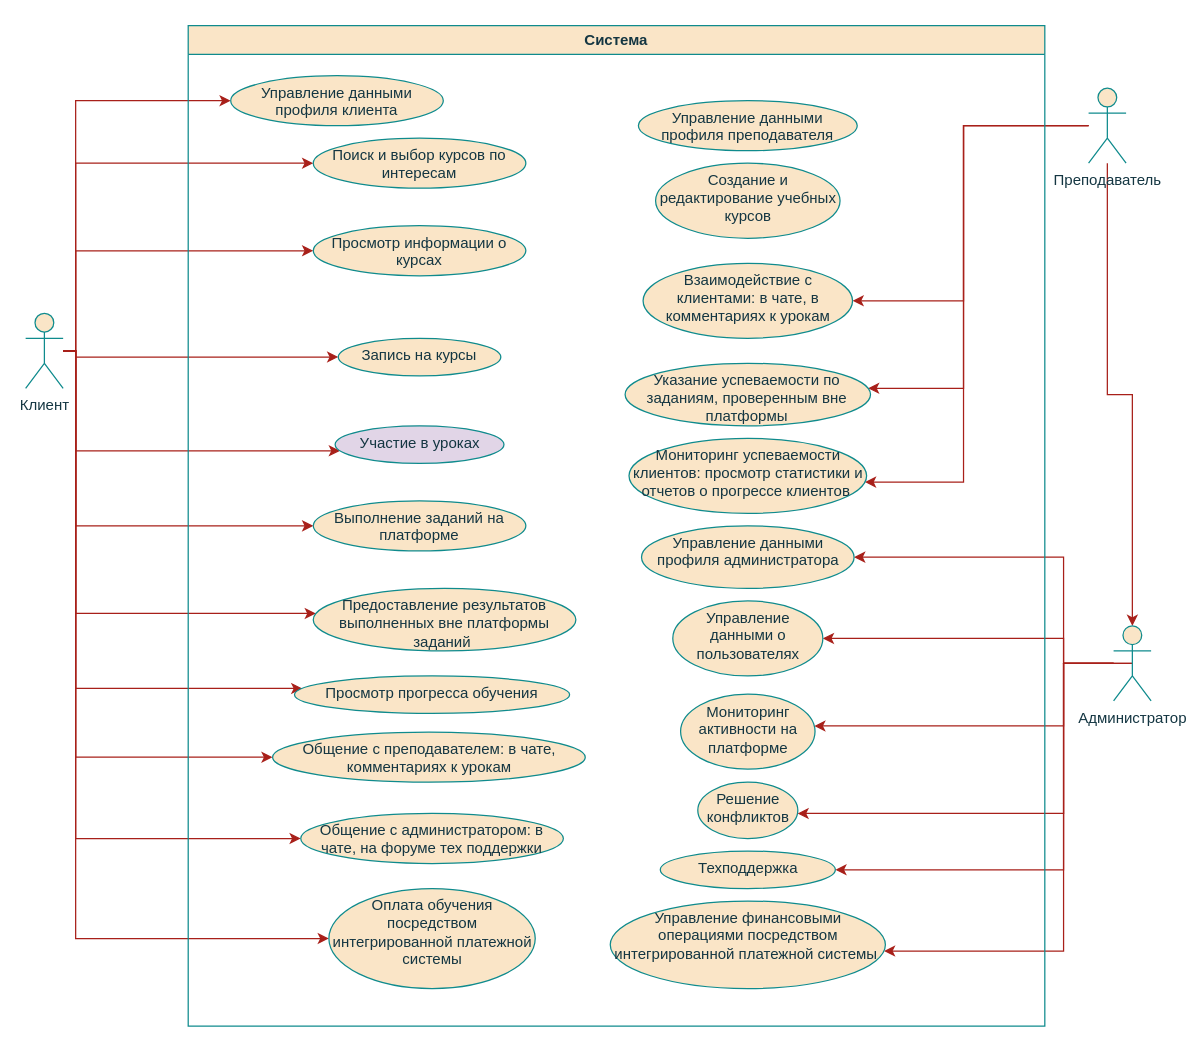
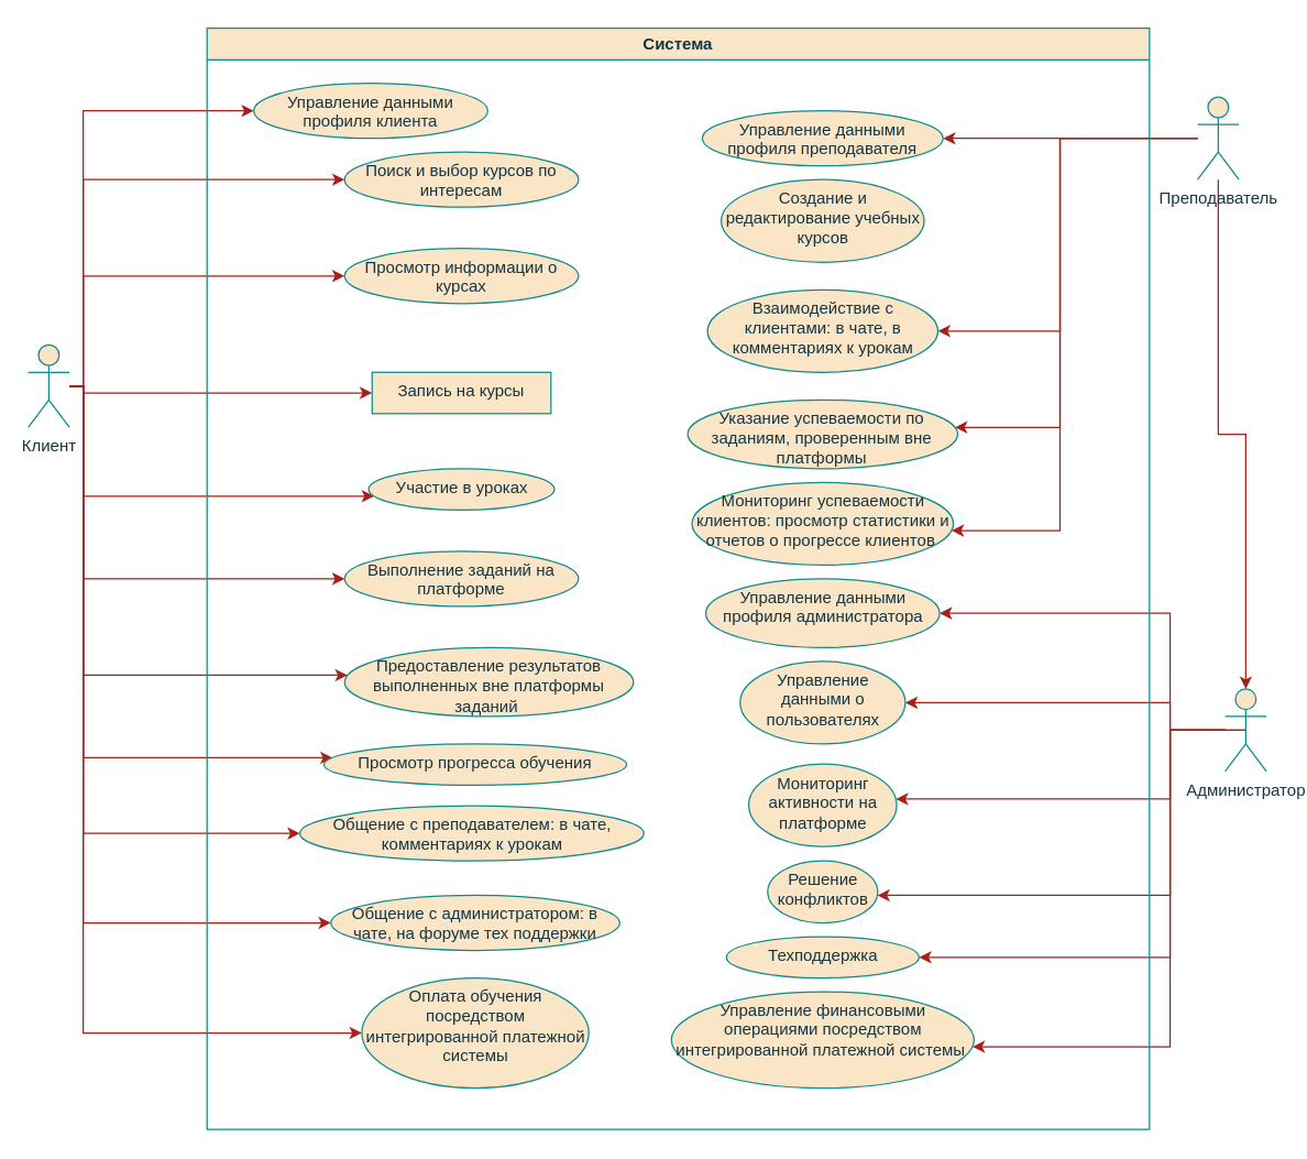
  <mxCell id="0" />
  <mxCell id="1" parent="0" />
+ <mxCell id="2" value="" style="edgeStyle=orthogonalEdgeStyle;rounded=0;orthogonalLoop=1;jettySize=auto;html=1;labelBackgroundColor=none;strokeColor=#A8201A;fontColor=default;" edge="1" parent="1" source="7" target="30"><mxGeometry relative="1" as="geometry" /></mxCell>
  <mxCell id="3" value="" style="edgeStyle=orthogonalEdgeStyle;rounded=0;orthogonalLoop=1;jettySize=auto;html=1;labelBackgroundColor=none;strokeColor=#A8201A;fontColor=default;" edge="1" parent="1" source="7" target="14"><mxGeometry relative="1" as="geometry" /></mxCell>
  <mxCell id="4" value="" style="edgeStyle=orthogonalEdgeStyle;rounded=0;orthogonalLoop=1;jettySize=auto;html=1;labelBackgroundColor=none;strokeColor=#A8201A;fontColor=default;" edge="1" parent="1" source="7" target="41"><mxGeometry relative="1" as="geometry"><Array as="points"><mxPoint x="770" y="100" /></Array></mxGeometry></mxCell>
  <mxCell id="5" value="" style="edgeStyle=orthogonalEdgeStyle;rounded=0;orthogonalLoop=1;jettySize=auto;html=1;labelBackgroundColor=none;strokeColor=#A8201A;fontColor=default;" edge="1" parent="1" source="7" target="42"><mxGeometry relative="1" as="geometry"><Array as="points"><mxPoint x="770" y="100" /><mxPoint x="770" y="310" /></Array></mxGeometry></mxCell>
  <mxCell id="6" value="" style="edgeStyle=orthogonalEdgeStyle;rounded=0;orthogonalLoop=1;jettySize=auto;html=1;labelBackgroundColor=none;strokeColor=#A8201A;fontColor=default;" edge="1" parent="1" source="7" target="43"><mxGeometry relative="1" as="geometry"><Array as="points"><mxPoint x="770" y="100" /><mxPoint x="770" y="385" /></Array></mxGeometry></mxCell>
  <mxCell id="7" value="Преподаватель" style="shape=umlActor;verticalLabelPosition=bottom;verticalAlign=top;html=1;outlineConnect=0;labelBackgroundColor=none;fillColor=#FAE5C7;strokeColor=#0F8B8D;fontColor=#143642;" vertex="1" parent="1"><mxGeometry x="870" y="70" width="30" height="60" as="geometry" /></mxCell>
  <mxCell id="8" style="edgeStyle=orthogonalEdgeStyle;rounded=0;orthogonalLoop=1;jettySize=auto;html=1;exitX=0.5;exitY=0.5;exitDx=0;exitDy=0;exitPerimeter=0;entryX=1;entryY=0.5;entryDx=0;entryDy=0;labelBackgroundColor=none;strokeColor=#A8201A;fontColor=default;" edge="1" parent="1" source="14" target="44"><mxGeometry relative="1" as="geometry"><Array as="points"><mxPoint x="850" y="530" /><mxPoint x="850" y="510" /></Array></mxGeometry></mxCell>
  <mxCell id="9" style="edgeStyle=orthogonalEdgeStyle;rounded=0;orthogonalLoop=1;jettySize=auto;html=1;exitX=0.5;exitY=0.5;exitDx=0;exitDy=0;exitPerimeter=0;entryX=1;entryY=0.5;entryDx=0;entryDy=0;labelBackgroundColor=none;strokeColor=#A8201A;fontColor=default;" edge="1" parent="1" source="14" target="29"><mxGeometry relative="1" as="geometry"><Array as="points"><mxPoint x="850" y="530" /><mxPoint x="850" y="445" /></Array></mxGeometry></mxCell>
  <mxCell id="10" value="" style="edgeStyle=orthogonalEdgeStyle;rounded=0;orthogonalLoop=1;jettySize=auto;html=1;labelBackgroundColor=none;strokeColor=#A8201A;fontColor=default;" edge="1" parent="1" source="14" target="45"><mxGeometry relative="1" as="geometry"><Array as="points"><mxPoint x="850" y="530" /><mxPoint x="850" y="580" /></Array></mxGeometry></mxCell>
  <mxCell id="11" value="" style="edgeStyle=orthogonalEdgeStyle;rounded=0;orthogonalLoop=1;jettySize=auto;html=1;labelBackgroundColor=none;strokeColor=#A8201A;fontColor=default;" edge="1" parent="1" source="14" target="46"><mxGeometry relative="1" as="geometry"><Array as="points"><mxPoint x="850" y="530" /><mxPoint x="850" y="650" /></Array></mxGeometry></mxCell>
  <mxCell id="12" value="" style="edgeStyle=orthogonalEdgeStyle;rounded=0;orthogonalLoop=1;jettySize=auto;html=1;labelBackgroundColor=none;strokeColor=#A8201A;fontColor=default;" edge="1" parent="1" source="14" target="47"><mxGeometry relative="1" as="geometry"><Array as="points"><mxPoint x="850" y="530" /><mxPoint x="850" y="695" /></Array></mxGeometry></mxCell>
  <mxCell id="13" value="" style="edgeStyle=orthogonalEdgeStyle;rounded=0;orthogonalLoop=1;jettySize=auto;html=1;labelBackgroundColor=none;strokeColor=#A8201A;fontColor=default;" edge="1" parent="1" source="14" target="49"><mxGeometry relative="1" as="geometry"><Array as="points"><mxPoint x="850" y="530" /><mxPoint x="850" y="760" /></Array></mxGeometry></mxCell>
  <mxCell id="14" value="Администратор" style="shape=umlActor;verticalLabelPosition=bottom;verticalAlign=top;html=1;outlineConnect=0;labelBackgroundColor=none;fillColor=#FAE5C7;strokeColor=#0F8B8D;fontColor=#143642;" vertex="1" parent="1"><mxGeometry x="890" y="500" width="30" height="60" as="geometry" /></mxCell>
  <mxCell id="15" value="" style="edgeStyle=orthogonalEdgeStyle;rounded=0;orthogonalLoop=1;jettySize=auto;html=1;labelBackgroundColor=none;strokeColor=#A8201A;fontColor=default;" edge="1" parent="1" source="26" target="28"><mxGeometry relative="1" as="geometry"><Array as="points"><mxPoint x="60" y="280" /><mxPoint x="60" y="80" /></Array></mxGeometry></mxCell>
  <mxCell id="16" value="" style="edgeStyle=orthogonalEdgeStyle;rounded=0;orthogonalLoop=1;jettySize=auto;html=1;labelBackgroundColor=none;strokeColor=#A8201A;fontColor=default;" edge="1" parent="1" source="26" target="31"><mxGeometry relative="1" as="geometry"><Array as="points"><mxPoint x="60" y="280" /><mxPoint x="60" y="130" /></Array></mxGeometry></mxCell>
  <mxCell id="17" value="" style="edgeStyle=orthogonalEdgeStyle;rounded=0;orthogonalLoop=1;jettySize=auto;html=1;labelBackgroundColor=none;strokeColor=#A8201A;fontColor=default;" edge="1" parent="1" source="26" target="32"><mxGeometry relative="1" as="geometry"><Array as="points"><mxPoint x="60" y="280" /><mxPoint x="60" y="200" /></Array></mxGeometry></mxCell>
  <mxCell id="18" value="" style="edgeStyle=orthogonalEdgeStyle;rounded=0;orthogonalLoop=1;jettySize=auto;html=1;entryX=0;entryY=0.5;entryDx=0;entryDy=0;labelBackgroundColor=none;strokeColor=#A8201A;fontColor=default;" edge="1" parent="1" target="33"><mxGeometry relative="1" as="geometry"><mxPoint x="60" y="280" as="sourcePoint" /><mxPoint x="195" y="350" as="targetPoint" /><Array as="points"><mxPoint x="60" y="285" /></Array></mxGeometry></mxCell>
  <mxCell id="19" value="" style="edgeStyle=orthogonalEdgeStyle;rounded=0;orthogonalLoop=1;jettySize=auto;html=1;labelBackgroundColor=none;strokeColor=#A8201A;fontColor=default;" edge="1" parent="1" source="26" target="34"><mxGeometry relative="1" as="geometry"><Array as="points"><mxPoint x="60" y="280" /><mxPoint x="60" y="360" /></Array></mxGeometry></mxCell>
  <mxCell id="20" value="" style="edgeStyle=orthogonalEdgeStyle;rounded=0;orthogonalLoop=1;jettySize=auto;html=1;labelBackgroundColor=none;strokeColor=#A8201A;fontColor=default;" edge="1" parent="1" source="26" target="35"><mxGeometry relative="1" as="geometry"><Array as="points"><mxPoint x="60" y="280" /><mxPoint x="60" y="420" /></Array></mxGeometry></mxCell>
  <mxCell id="21" value="" style="edgeStyle=orthogonalEdgeStyle;rounded=0;orthogonalLoop=1;jettySize=auto;html=1;labelBackgroundColor=none;strokeColor=#A8201A;fontColor=default;" edge="1" parent="1" source="26" target="36"><mxGeometry relative="1" as="geometry"><Array as="points"><mxPoint x="60" y="280" /><mxPoint x="60" y="490" /></Array></mxGeometry></mxCell>
  <mxCell id="22" value="" style="edgeStyle=orthogonalEdgeStyle;rounded=0;orthogonalLoop=1;jettySize=auto;html=1;labelBackgroundColor=none;strokeColor=#A8201A;fontColor=default;" edge="1" parent="1" source="26" target="37"><mxGeometry relative="1" as="geometry"><Array as="points"><mxPoint x="60" y="280" /><mxPoint x="60" y="550" /></Array></mxGeometry></mxCell>
  <mxCell id="23" value="" style="edgeStyle=orthogonalEdgeStyle;rounded=0;orthogonalLoop=1;jettySize=auto;html=1;labelBackgroundColor=none;strokeColor=#A8201A;fontColor=default;" edge="1" parent="1" source="26" target="38"><mxGeometry relative="1" as="geometry"><Array as="points"><mxPoint x="60" y="280" /><mxPoint x="60" y="605" /></Array></mxGeometry></mxCell>
  <mxCell id="24" value="" style="edgeStyle=orthogonalEdgeStyle;rounded=0;orthogonalLoop=1;jettySize=auto;html=1;labelBackgroundColor=none;strokeColor=#A8201A;fontColor=default;" edge="1" parent="1" source="26" target="39"><mxGeometry relative="1" as="geometry"><Array as="points"><mxPoint x="60" y="280" /><mxPoint x="60" y="670" /></Array></mxGeometry></mxCell>
  <mxCell id="25" value="" style="edgeStyle=orthogonalEdgeStyle;rounded=0;orthogonalLoop=1;jettySize=auto;html=1;labelBackgroundColor=none;strokeColor=#A8201A;fontColor=default;" edge="1" parent="1" source="26" target="48"><mxGeometry relative="1" as="geometry"><Array as="points"><mxPoint x="60" y="280" /><mxPoint x="60" y="750" /></Array></mxGeometry></mxCell>
  <mxCell id="26" value="Клиент" style="shape=umlActor;verticalLabelPosition=bottom;verticalAlign=top;html=1;outlineConnect=0;labelBackgroundColor=none;fillColor=#FAE5C7;strokeColor=#0F8B8D;fontColor=#143642;" vertex="1" parent="1"><mxGeometry x="20" y="250" width="30" height="60" as="geometry" /></mxCell>
  <mxCell id="27" value="Система" style="swimlane;whiteSpace=wrap;html=1;fillColor=#FAE5C7;strokeColor=#0F8B8D;labelBackgroundColor=none;fontColor=#143642;" vertex="1" parent="1"><mxGeometry x="150" y="20" width="685" height="800" as="geometry" /></mxCell>
  <mxCell id="28" value="Управление данными профиля клиента" style="ellipse;whiteSpace=wrap;html=1;verticalAlign=top;labelBackgroundColor=none;fillColor=#FAE5C7;strokeColor=#0F8B8D;fontColor=#143642;" vertex="1" parent="27"><mxGeometry x="34" y="40" width="170" height="40" as="geometry" /></mxCell>
  <mxCell id="29" value="Управление данными профиля администратора" style="ellipse;whiteSpace=wrap;html=1;verticalAlign=top;labelBackgroundColor=none;fillColor=#FAE5C7;strokeColor=#0F8B8D;fontColor=#143642;" vertex="1" parent="27"><mxGeometry x="362.5" y="400" width="170" height="50" as="geometry" /></mxCell>
  <mxCell id="30" value="Управление данными профиля преподавателя" style="ellipse;whiteSpace=wrap;html=1;verticalAlign=top;labelBackgroundColor=none;fillColor=#FAE5C7;strokeColor=#0F8B8D;fontColor=#143642;" vertex="1" parent="27"><mxGeometry x="360" y="60" width="175" height="40" as="geometry" /></mxCell>
  <mxCell id="31" value="Поиск и выбор курсов по интересам" style="ellipse;whiteSpace=wrap;html=1;verticalAlign=top;labelBackgroundColor=none;fillColor=#FAE5C7;strokeColor=#0F8B8D;fontColor=#143642;" vertex="1" parent="27"><mxGeometry x="100" y="90" width="170" height="40" as="geometry" /></mxCell>
  <mxCell id="32" value="Просмотр информации о курсах" style="ellipse;whiteSpace=wrap;html=1;verticalAlign=top;labelBackgroundColor=none;fillColor=#FAE5C7;strokeColor=#0F8B8D;fontColor=#143642;" vertex="1" parent="27"><mxGeometry x="100" y="160" width="170" height="40" as="geometry" /></mxCell>
- <mxCell id="33" value="Запись на курсы" style="ellipse;whiteSpace=wrap;html=1;verticalAlign=top;labelBackgroundColor=none;fillColor=#FAE5C7;strokeColor=#0F8B8D;fontColor=#143642;" vertex="1" parent="27"><mxGeometry x="120" y="250" width="130" height="30" as="geometry" /></mxCell>
- <mxCell id="34" value="Участие в уроках" style="ellipse;whiteSpace=wrap;html=1;verticalAlign=top;labelBackgroundColor=none;fillColor=#e1d5e7;strokeColor=#0F8B8D;fontColor=#143642;" vertex="1" parent="27"><mxGeometry x="117.5" y="320" width="135" height="30" as="geometry" /></mxCell>
+ <mxCell id="33" value="Запись на курсы" style="whiteSpace=wrap;html=1;verticalAlign=top;labelBackgroundColor=none;fillColor=#FAE5C7;strokeColor=#0F8B8D;fontColor=#143642;rounded=0;" vertex="1" parent="27"><mxGeometry x="120" y="250" width="130" height="30" as="geometry" /></mxCell>
+ <mxCell id="34" value="Участие в уроках" style="ellipse;whiteSpace=wrap;html=1;verticalAlign=top;labelBackgroundColor=none;fillColor=#FAE5C7;strokeColor=#0F8B8D;fontColor=#143642;" vertex="1" parent="27"><mxGeometry x="117.5" y="320" width="135" height="30" as="geometry" /></mxCell>
  <mxCell id="35" value="Выполнение заданий на платформе" style="ellipse;whiteSpace=wrap;html=1;verticalAlign=top;labelBackgroundColor=none;fillColor=#FAE5C7;strokeColor=#0F8B8D;fontColor=#143642;" vertex="1" parent="27"><mxGeometry x="100" y="380" width="170" height="40" as="geometry" /></mxCell>
  <mxCell id="36" value="Предоставление результатов выполненных вне платформы заданий&amp;nbsp;" style="ellipse;whiteSpace=wrap;html=1;verticalAlign=top;labelBackgroundColor=none;fillColor=#FAE5C7;strokeColor=#0F8B8D;fontColor=#143642;" vertex="1" parent="27"><mxGeometry x="100" y="450" width="210" height="50" as="geometry" /></mxCell>
  <mxCell id="37" value="Просмотр прогресса обучения" style="ellipse;whiteSpace=wrap;html=1;verticalAlign=top;labelBackgroundColor=none;fillColor=#FAE5C7;strokeColor=#0F8B8D;fontColor=#143642;" vertex="1" parent="27"><mxGeometry x="85" y="520" width="220" height="30" as="geometry" /></mxCell>
  <mxCell id="38" value="Общение с преподавателем: в чате, комментариях к урокам" style="ellipse;whiteSpace=wrap;html=1;verticalAlign=top;labelBackgroundColor=none;fillColor=#FAE5C7;strokeColor=#0F8B8D;fontColor=#143642;" vertex="1" parent="27"><mxGeometry x="67.5" y="565" width="250" height="40" as="geometry" /></mxCell>
  <mxCell id="39" value="Общение с администратором: в чате, на форуме тех поддержки" style="ellipse;whiteSpace=wrap;html=1;verticalAlign=top;labelBackgroundColor=none;fillColor=#FAE5C7;strokeColor=#0F8B8D;fontColor=#143642;" vertex="1" parent="27"><mxGeometry x="90" y="630" width="210" height="40" as="geometry" /></mxCell>
  <mxCell id="40" value="Создание и редактирование учебных курсов" style="ellipse;whiteSpace=wrap;html=1;verticalAlign=top;labelBackgroundColor=none;fillColor=#FAE5C7;strokeColor=#0F8B8D;fontColor=#143642;" vertex="1" parent="27"><mxGeometry x="373.75" y="110" width="147.5" height="60" as="geometry" /></mxCell>
  <mxCell id="41" value="Взаимодействие с клиентами: в чате, в комментариях к урокам" style="ellipse;whiteSpace=wrap;html=1;verticalAlign=top;labelBackgroundColor=none;fillColor=#FAE5C7;strokeColor=#0F8B8D;fontColor=#143642;" vertex="1" parent="27"><mxGeometry x="363.75" y="190" width="167.5" height="60" as="geometry" /></mxCell>
  <mxCell id="42" value="Указание успеваемости по заданиям, проверенным вне платформы" style="ellipse;whiteSpace=wrap;html=1;verticalAlign=top;labelBackgroundColor=none;fillColor=#FAE5C7;strokeColor=#0F8B8D;fontColor=#143642;" vertex="1" parent="27"><mxGeometry x="349.38" y="270" width="196.25" height="50" as="geometry" /></mxCell>
  <mxCell id="43" value="Мониторинг успеваемости клиентов: просмотр статистики и отчетов о прогрессе клиентов&amp;nbsp;" style="ellipse;whiteSpace=wrap;html=1;verticalAlign=top;labelBackgroundColor=none;fillColor=#FAE5C7;strokeColor=#0F8B8D;fontColor=#143642;" vertex="1" parent="27"><mxGeometry x="352.5" y="330" width="190" height="60" as="geometry" /></mxCell>
  <mxCell id="44" value="Управление данными о пользователях" style="ellipse;whiteSpace=wrap;html=1;verticalAlign=top;labelBackgroundColor=none;fillColor=#FAE5C7;strokeColor=#0F8B8D;fontColor=#143642;" vertex="1" parent="27"><mxGeometry x="387.51" y="460" width="120" height="60" as="geometry" /></mxCell>
  <mxCell id="45" value="Мониторинг активности на платформе" style="ellipse;whiteSpace=wrap;html=1;verticalAlign=top;labelBackgroundColor=none;fillColor=#FAE5C7;strokeColor=#0F8B8D;fontColor=#143642;" vertex="1" parent="27"><mxGeometry x="393.75" y="534.5" width="107.5" height="60" as="geometry" /></mxCell>
  <mxCell id="46" value="Решение конфликтов" style="ellipse;whiteSpace=wrap;html=1;verticalAlign=top;labelBackgroundColor=none;fillColor=#FAE5C7;strokeColor=#0F8B8D;fontColor=#143642;" vertex="1" parent="27"><mxGeometry x="407.5" y="605" width="80" height="45" as="geometry" /></mxCell>
  <mxCell id="47" value="Техподдержка" style="ellipse;whiteSpace=wrap;html=1;verticalAlign=top;labelBackgroundColor=none;fillColor=#FAE5C7;strokeColor=#0F8B8D;fontColor=#143642;" vertex="1" parent="27"><mxGeometry x="377.51" y="660" width="140" height="30" as="geometry" /></mxCell>
  <mxCell id="48" value="Оплата обучения посредством интегрированной платежной системы" style="ellipse;whiteSpace=wrap;html=1;verticalAlign=top;labelBackgroundColor=none;fillColor=#FAE5C7;strokeColor=#0F8B8D;fontColor=#143642;" vertex="1" parent="27"><mxGeometry x="112.5" y="690" width="165" height="80" as="geometry" /></mxCell>
  <mxCell id="49" value="Управление финансовыми операциями посредством интегрированной платежной системы&amp;nbsp;" style="ellipse;whiteSpace=wrap;html=1;verticalAlign=top;labelBackgroundColor=none;fillColor=#FAE5C7;strokeColor=#0F8B8D;fontColor=#143642;" vertex="1" parent="27"><mxGeometry x="337.51" y="700" width="220" height="70" as="geometry" /></mxCell>
